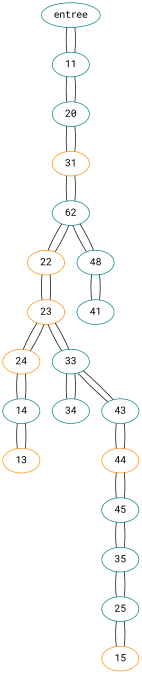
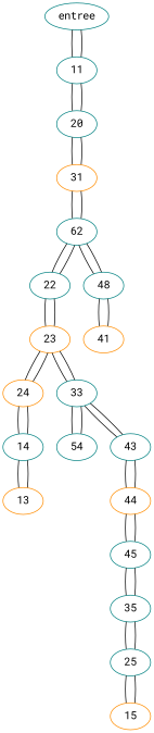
  graph {
    fontname="Roboto Mono"
    node [color=teal fontname="Roboto Mono"]
    edge [fontname="Roboto Mono"]
    entree
    11
    n3 [label=20]
    15 [color=darkorange]
    25
    31 [color=darkorange]
    13 [color=darkorange]
    14
    24 [color=darkorange]
    23 [color=darkorange]
    35
    n12 [label=62]
-   22 [color=darkorange]
+   22
    33
    n15 [label=48]
-   34
+   34 [label=54]
    43
    45
-   41
+   41 [color=darkorange]
    44 [color=darkorange]
    entree -- 11
    11 -- entree
    11 -- n3
    n3 -- 11
    n3 -- 31
    15 -- 25
    25 -- 15
    25 -- 35
    31 -- n3
    31 -- n12
    13 -- 14
    14 -- 13
    14 -- 24
    24 -- 14
    24 -- 23
    23 -- 24
    23 -- 22
    23 -- 33
    35 -- 25
    35 -- 45
    n12 -- 31
    n12 -- 22
    n12 -- n15
    22 -- 23
    22 -- n12
    33 -- 23
    33 -- 34
    33 -- 43
    n15 -- n12
    n15 -- 41
    34 -- 33
    43 -- 33
    43 -- 44
    45 -- 35
    45 -- 44
    41 -- n15
    44 -- 43
    44 -- 45
  }
